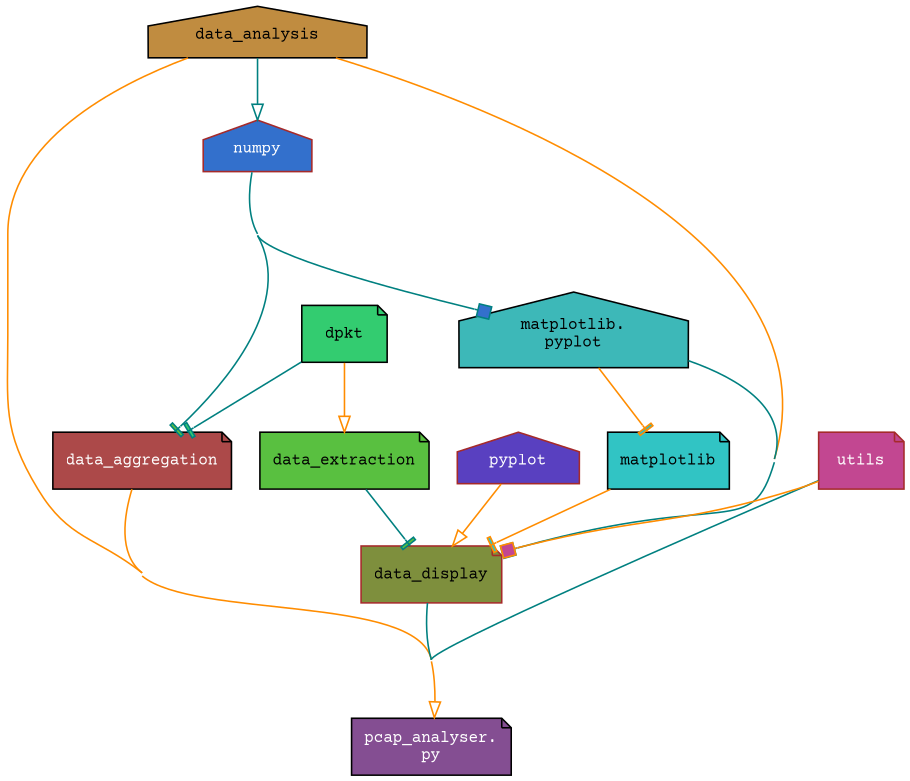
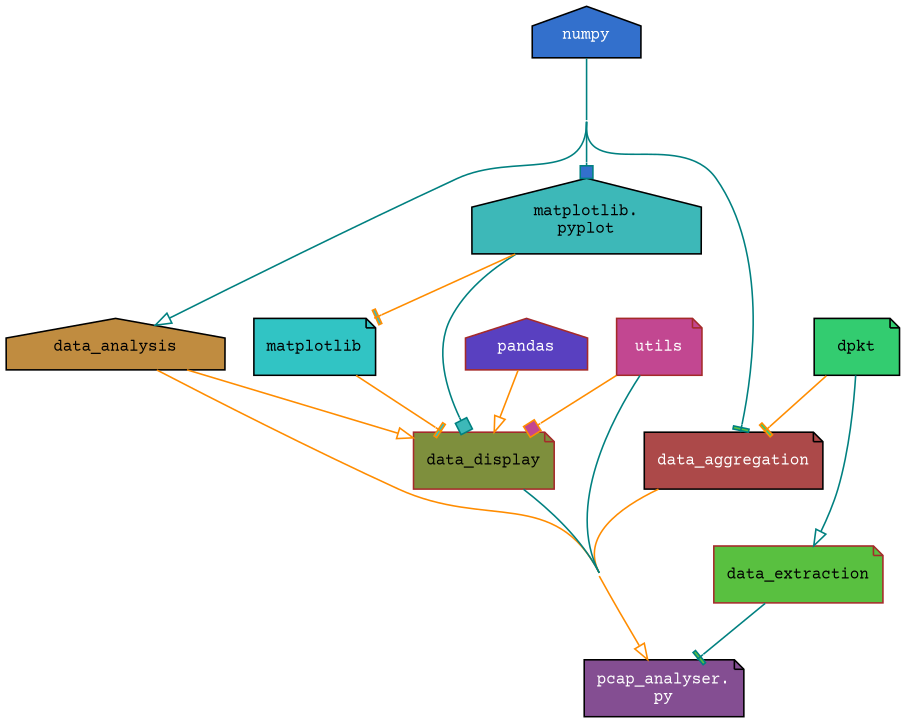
  digraph {
    concentrate=true
    fontname="Courier Prime"
    rankdir=TB
    node [color=black fontcolor="#000000" fontname="Courier Prime" fontsize=10 shape=note style=filled]
    edge [arrowhead=tee color=darkorange fillcolor="#c08c40" fontname="Courier Prime"]
    data_aggregation [fillcolor="#ac4949" fontcolor="#ffffff"]
    n2 [fillcolor="#844e92" fontcolor="#ffffff" label="pcap_analyser\.\npy"]
    data_analysis [fillcolor="#c08c40" shape=house]
    data_display [color=brown fillcolor="#7e8f3d"]
-   data_extraction [fillcolor="#59c040"]
+   data_extraction [color=brown fillcolor="#59c040"]
    dpkt [fillcolor="#33cc70"]
    matplotlib [fillcolor="#31c4c4"]
    n8 [fillcolor="#3db8b8" label="matplotlib\.\npyplot" shape=house]
-   numpy [color=brown fillcolor="#3370cc" fontcolor="#ffffff" shape=house]
-   pandas [color=brown fillcolor="#5940c0" fontcolor="#ffffff" shape=house label=pyplot]
+   numpy [fillcolor="#3370cc" fontcolor="#ffffff" shape=house]
+   pandas [color=brown fillcolor="#5940c0" fontcolor="#ffffff" shape=house]
    utils [color=brown fillcolor="#c24791" fontcolor="#ffffff"]
    data_aggregation -> n2 [fillcolor="#ac4949" minlen=2]
    data_analysis -> n2 [arrowhead=onormal minlen=2]
    data_analysis -> data_display [arrowhead=onormal]
    data_display -> n2 [arrowhead=onormal color=teal fillcolor="#7e8f3d" minlen=2]
-   data_extraction -> data_display [color=teal fillcolor="#59c040"]
-   dpkt -> data_aggregation [color=teal fillcolor="#33cc70"]
-   dpkt -> data_extraction [arrowhead=onormal fillcolor="#33cc70"]
+   data_extraction -> n2 [color=teal fillcolor="#59c040"]
+   dpkt -> data_aggregation [fillcolor="#33cc70"]
+   dpkt -> data_extraction [arrowhead=onormal color=teal fillcolor="#33cc70"]
    matplotlib -> data_display [fillcolor="#31c4c4"]
    n8 -> data_display [arrowhead=box color=teal fillcolor="#3db8b8" minlen=2]
    n8 -> matplotlib [fillcolor="#3db8b8"]
    numpy -> data_aggregation [color=teal fillcolor="#59c040"]
-   data_analysis -> numpy [arrowhead=onormal color=teal fillcolor="#3370cc"]
+   numpy -> data_analysis [arrowhead=onormal color=teal fillcolor="#3370cc"]
    numpy -> n8 [arrowhead=box color=teal fillcolor="#3370cc" minlen=2]
    pandas -> data_display [arrowhead=onormal fillcolor="#5940c0"]
    utils -> n2 [color=teal fillcolor="#c24791" minlen=2]
    utils -> data_display [arrowhead=box fillcolor="#c24791"]
  }
